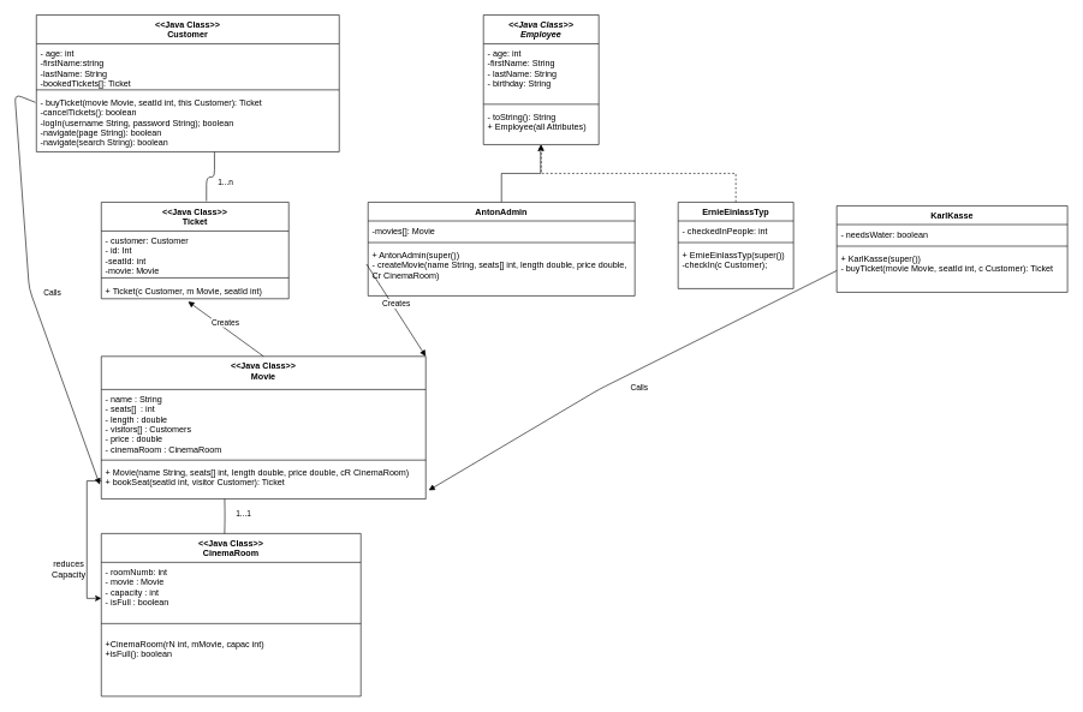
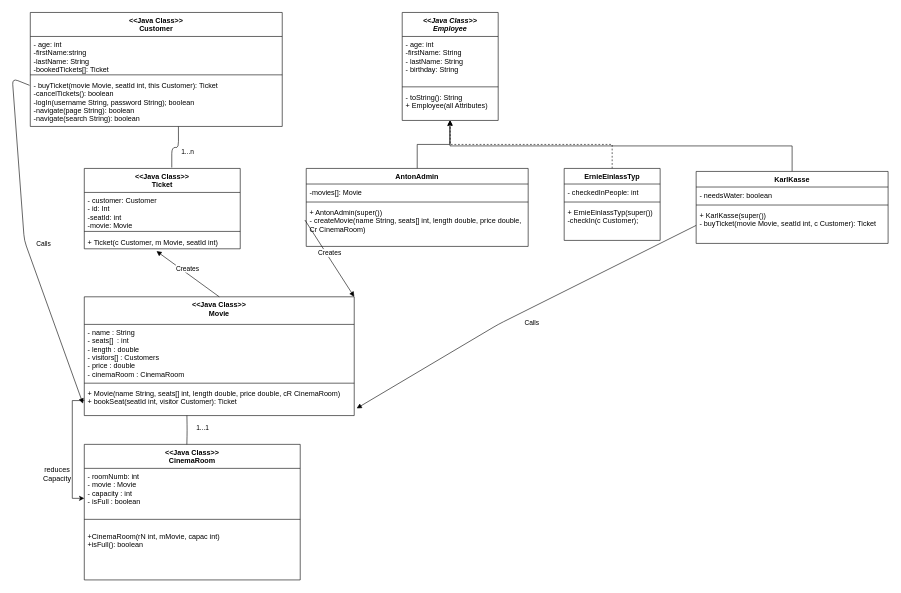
  <mxCell id="0" />
  <mxCell id="1" parent="0" />
  <mxCell id="2" value="&lt;&lt;Java Class&gt;&gt;&#10;Employee&#10;" style="swimlane;fontStyle=3;align=center;verticalAlign=top;childLayout=stackLayout;horizontal=1;startSize=40;horizontalStack=0;resizeParent=1;resizeLast=0;collapsible=1;marginBottom=0;rounded=0;shadow=0;strokeWidth=1;" parent="1" vertex="1"><mxGeometry x="670" y="20" width="160" height="180" as="geometry"><mxRectangle x="120" y="360" width="160" height="26" as="alternateBounds" /></mxGeometry></mxCell>
  <mxCell id="3" value="- age: int&#10;-firstName: String&#10;- lastName: String&#10;- birthday: String&#10;&#10;&#10;" style="text;align=left;verticalAlign=top;spacingLeft=4;spacingRight=4;overflow=hidden;rotatable=0;points=[[0,0.5],[1,0.5]];portConstraint=eastwest;" parent="2" vertex="1"><mxGeometry y="40" width="160" height="80" as="geometry" /></mxCell>
  <mxCell id="4" value="" style="line;html=1;strokeWidth=1;align=left;verticalAlign=middle;spacingTop=-1;spacingLeft=3;spacingRight=3;rotatable=0;labelPosition=right;points=[];portConstraint=eastwest;" parent="2" vertex="1"><mxGeometry y="120" width="160" height="8" as="geometry" /></mxCell>
  <mxCell id="5" value="- toString(): String&#10;+ Employee(all Attributes)&#10;&#10;" style="text;align=left;verticalAlign=top;spacingLeft=4;spacingRight=4;overflow=hidden;rotatable=0;points=[[0,0.5],[1,0.5]];portConstraint=eastwest;" parent="2" vertex="1"><mxGeometry y="128" width="160" height="52" as="geometry" /></mxCell>
  <mxCell id="6" value="&lt;&lt;Java Class&gt;&gt;&#10;Customer&#10;" style="swimlane;fontStyle=1;align=center;verticalAlign=top;childLayout=stackLayout;horizontal=1;startSize=40;horizontalStack=0;resizeParent=1;resizeParentMax=0;resizeLast=0;collapsible=1;marginBottom=0;" parent="1" vertex="1"><mxGeometry x="50" y="20" width="420" height="190" as="geometry" /></mxCell>
  <mxCell id="7" value="- age: int&#10;-firstName:string&#10;-lastName: String&#10;-bookedTickets[]: Ticket&#10;&#10;&#10;" style="text;strokeColor=none;fillColor=none;align=left;verticalAlign=top;spacingLeft=4;spacingRight=4;overflow=hidden;rotatable=0;points=[[0,0.5],[1,0.5]];portConstraint=eastwest;" parent="6" vertex="1"><mxGeometry y="40" width="420" height="60" as="geometry" /></mxCell>
  <mxCell id="8" value="" style="line;strokeWidth=1;fillColor=none;align=left;verticalAlign=middle;spacingTop=-1;spacingLeft=3;spacingRight=3;rotatable=0;labelPosition=right;points=[];portConstraint=eastwest;" parent="6" vertex="1"><mxGeometry y="100" width="420" height="8" as="geometry" /></mxCell>
  <mxCell id="9" value="- buyTicket(movie Movie, seatId int, this Customer): Ticket&#10;-cancelTickets(): boolean&#10;-logIn(username String, password String); boolean&#10;-navigate(page String): boolean&#10;-navigate(search String): boolean&#10;&#10;&#10;&#10;&#10;" style="text;strokeColor=none;fillColor=none;align=left;verticalAlign=top;spacingLeft=4;spacingRight=4;overflow=hidden;rotatable=0;points=[[0,0.5],[1,0.5]];portConstraint=eastwest;" parent="6" vertex="1"><mxGeometry y="108" width="420" height="82" as="geometry" /></mxCell>
  <mxCell id="10" value="&lt;&lt;Java Class&gt;&gt;&#10;Ticket&#10;" style="swimlane;fontStyle=1;align=center;verticalAlign=top;childLayout=stackLayout;horizontal=1;startSize=40;horizontalStack=0;resizeParent=1;resizeParentMax=0;resizeLast=0;collapsible=1;marginBottom=0;" parent="1" vertex="1"><mxGeometry x="140" y="280" width="260" height="134" as="geometry" /></mxCell>
  <mxCell id="11" value="- customer: Customer&#10;- id: Int&#10;-seatId: int&#10;-movie: Movie&#10;&#10;" style="text;strokeColor=none;fillColor=none;align=left;verticalAlign=top;spacingLeft=4;spacingRight=4;overflow=hidden;rotatable=0;points=[[0,0.5],[1,0.5]];portConstraint=eastwest;" parent="10" vertex="1"><mxGeometry y="40" width="260" height="60" as="geometry" /></mxCell>
  <mxCell id="12" value="" style="line;strokeWidth=1;fillColor=none;align=left;verticalAlign=middle;spacingTop=-1;spacingLeft=3;spacingRight=3;rotatable=0;labelPosition=right;points=[];portConstraint=eastwest;" parent="10" vertex="1"><mxGeometry y="100" width="260" height="10" as="geometry" /></mxCell>
  <mxCell id="13" value="+ Ticket(c Customer, m Movie, seatId int)" style="text;strokeColor=none;fillColor=none;align=left;verticalAlign=top;spacingLeft=4;spacingRight=4;overflow=hidden;rotatable=0;points=[[0,0.5],[1,0.5]];portConstraint=eastwest;" parent="10" vertex="1"><mxGeometry y="110" width="260" height="24" as="geometry" /></mxCell>
  <mxCell id="14" value="" style="endArrow=none;html=1;edgeStyle=orthogonalEdgeStyle;entryX=0.588;entryY=1.003;entryDx=0;entryDy=0;entryPerimeter=0;exitX=0.561;exitY=-0.011;exitDx=0;exitDy=0;exitPerimeter=0;" parent="1" source="10" target="9" edge="1"><mxGeometry relative="1" as="geometry"><mxPoint x="250" y="250" as="sourcePoint" /><mxPoint x="410" y="250" as="targetPoint" /></mxGeometry></mxCell>
  <mxCell id="15" value="1...n" style="edgeLabel;resizable=0;html=1;align=left;verticalAlign=bottom;" parent="14" connectable="0" vertex="1"><mxGeometry x="-1" relative="1" as="geometry"><mxPoint x="14" y="-19" as="offset" /></mxGeometry></mxCell>
  <mxCell id="16" style="edgeStyle=orthogonalEdgeStyle;rounded=0;orthogonalLoop=1;jettySize=auto;html=1;exitX=0.5;exitY=0;exitDx=0;exitDy=0;entryX=0.496;entryY=1.012;entryDx=0;entryDy=0;entryPerimeter=0;" parent="1" source="17" target="5" edge="1"><mxGeometry relative="1" as="geometry" /></mxCell>
  <mxCell id="17" value="AntonAdmin" style="swimlane;fontStyle=1;align=center;verticalAlign=top;childLayout=stackLayout;horizontal=1;startSize=26;horizontalStack=0;resizeParent=1;resizeParentMax=0;resizeLast=0;collapsible=1;marginBottom=0;" parent="1" vertex="1"><mxGeometry x="510" y="280" width="370" height="130" as="geometry" /></mxCell>
  <mxCell id="18" value="-movies[]: Movie" style="text;strokeColor=none;fillColor=none;align=left;verticalAlign=top;spacingLeft=4;spacingRight=4;overflow=hidden;rotatable=0;points=[[0,0.5],[1,0.5]];portConstraint=eastwest;" parent="17" vertex="1"><mxGeometry y="26" width="370" height="26" as="geometry" /></mxCell>
  <mxCell id="19" value="" style="line;strokeWidth=1;fillColor=none;align=left;verticalAlign=middle;spacingTop=-1;spacingLeft=3;spacingRight=3;rotatable=0;labelPosition=right;points=[];portConstraint=eastwest;" parent="17" vertex="1"><mxGeometry y="52" width="370" height="8" as="geometry" /></mxCell>
  <mxCell id="20" value="+ AntonAdmin(super())&#10;- createMovie(name String, seats[] int, length double, price double,&#10; Cr CinemaRoom)&#10;&#10;" style="text;strokeColor=none;fillColor=none;align=left;verticalAlign=top;spacingLeft=4;spacingRight=4;overflow=hidden;rotatable=0;points=[[0,0.5],[1,0.5]];portConstraint=eastwest;" parent="17" vertex="1"><mxGeometry y="60" width="370" height="70" as="geometry" /></mxCell>
  <mxCell id="21" style="edgeStyle=orthogonalEdgeStyle;rounded=0;orthogonalLoop=1;jettySize=auto;html=1;exitX=0.5;exitY=0;exitDx=0;exitDy=0;entryX=0.5;entryY=1;entryDx=0;entryDy=0;entryPerimeter=0;dashed=1;" parent="1" source="22" target="5" edge="1"><mxGeometry relative="1" as="geometry"><Array as="points"><mxPoint x="1020" y="240" /><mxPoint x="750" y="240" /></Array></mxGeometry></mxCell>
  <mxCell id="22" value="ErnieEinlassTyp" style="swimlane;fontStyle=1;align=center;verticalAlign=top;childLayout=stackLayout;horizontal=1;startSize=26;horizontalStack=0;resizeParent=1;resizeParentMax=0;resizeLast=0;collapsible=1;marginBottom=0;" parent="1" vertex="1"><mxGeometry x="940" y="280" width="160" height="120" as="geometry" /></mxCell>
  <mxCell id="23" value="- checkedInPeople: int" style="text;strokeColor=none;fillColor=none;align=left;verticalAlign=top;spacingLeft=4;spacingRight=4;overflow=hidden;rotatable=0;points=[[0,0.5],[1,0.5]];portConstraint=eastwest;" parent="22" vertex="1"><mxGeometry y="26" width="160" height="26" as="geometry" /></mxCell>
  <mxCell id="24" value="" style="line;strokeWidth=1;fillColor=none;align=left;verticalAlign=middle;spacingTop=-1;spacingLeft=3;spacingRight=3;rotatable=0;labelPosition=right;points=[];portConstraint=eastwest;" parent="22" vertex="1"><mxGeometry y="52" width="160" height="8" as="geometry" /></mxCell>
  <mxCell id="25" value="+ ErnieEinlassTyp(super())&#10;-checkIn(c Customer);&#10;" style="text;strokeColor=none;fillColor=none;align=left;verticalAlign=top;spacingLeft=4;spacingRight=4;overflow=hidden;rotatable=0;points=[[0,0.5],[1,0.5]];portConstraint=eastwest;" parent="22" vertex="1"><mxGeometry y="60" width="160" height="60" as="geometry" /></mxCell>
  <mxCell id="26" value="&lt;&lt;Java Class&gt;&gt;&#10;Movie&#10;" style="swimlane;fontStyle=1;align=center;verticalAlign=top;childLayout=stackLayout;horizontal=1;startSize=46;horizontalStack=0;resizeParent=1;resizeParentMax=0;resizeLast=0;collapsible=1;marginBottom=0;" parent="1" vertex="1"><mxGeometry x="140" y="494" width="450" height="198" as="geometry" /></mxCell>
  <mxCell id="27" value="- name : String&#10;- seats[]  : int&#10;- length : double&#10;- visitors[] : Customers&#10;- price : double&#10;- cinemaRoom : CinemaRoom&#10;&#10; &#10;" style="text;strokeColor=none;fillColor=none;align=left;verticalAlign=top;spacingLeft=4;spacingRight=4;overflow=hidden;rotatable=0;points=[[0,0.5],[1,0.5]];portConstraint=eastwest;" parent="26" vertex="1"><mxGeometry y="46" width="450" height="94" as="geometry" /></mxCell>
  <mxCell id="28" value="" style="line;strokeWidth=1;fillColor=none;align=left;verticalAlign=middle;spacingTop=-1;spacingLeft=3;spacingRight=3;rotatable=0;labelPosition=right;points=[];portConstraint=eastwest;" parent="26" vertex="1"><mxGeometry y="140" width="450" height="8" as="geometry" /></mxCell>
  <mxCell id="29" value="+ Movie(name String, seats[] int, length double, price double, cR CinemaRoom)&#10;+ bookSeat(seatId int, visitor Customer): Ticket&#10;" style="text;strokeColor=none;fillColor=none;align=left;verticalAlign=top;spacingLeft=4;spacingRight=4;overflow=hidden;rotatable=0;points=[[0,0.5],[1,0.5]];portConstraint=eastwest;" parent="26" vertex="1"><mxGeometry y="148" width="450" height="50" as="geometry" /></mxCell>
  <mxCell id="30" value="Creates" style="html=1;verticalAlign=bottom;endArrow=block;exitX=0.5;exitY=0;exitDx=0;exitDy=0;entryX=0.463;entryY=1.161;entryDx=0;entryDy=0;entryPerimeter=0;" parent="1" source="26" target="13" edge="1"><mxGeometry width="80" relative="1" as="geometry"><mxPoint x="350" y="430" as="sourcePoint" /><mxPoint x="430" y="430" as="targetPoint" /></mxGeometry></mxCell>
  <mxCell id="31" value="Creates" style="html=1;verticalAlign=bottom;endArrow=block;exitX=-0.006;exitY=0.371;exitDx=0;exitDy=0;entryX=1;entryY=0;entryDx=0;entryDy=0;exitPerimeter=0;" parent="1" source="20" target="26" edge="1"><mxGeometry width="80" relative="1" as="geometry"><mxPoint x="574.62" y="490.14" as="sourcePoint" /><mxPoint x="520" y="414.004" as="targetPoint" /></mxGeometry></mxCell>
  <mxCell id="32" value="Calls" style="html=1;verticalAlign=bottom;endArrow=block;exitX=-0.003;exitY=0.164;exitDx=0;exitDy=0;exitPerimeter=0;entryX=-0.005;entryY=0.6;entryDx=0;entryDy=0;entryPerimeter=0;" parent="1" source="9" target="29" edge="1"><mxGeometry x="0.106" y="25" width="80" relative="1" as="geometry"><mxPoint x="104.62" y="326.14" as="sourcePoint" /><mxPoint x="70" y="660" as="targetPoint" /><Array as="points"><mxPoint y="130" x="20" /><mxPoint x="40" y="400" /></Array><mxPoint as="offset" /></mxGeometry></mxCell>
+ <mxCell id="33" style="edgeStyle=orthogonalEdgeStyle;rounded=0;orthogonalLoop=1;jettySize=auto;html=1;exitX=0.5;exitY=0;exitDx=0;exitDy=0;entryX=0.498;entryY=1;entryDx=0;entryDy=0;entryPerimeter=0;" parent="1" source="34" target="5" edge="1"><mxGeometry relative="1" as="geometry" /></mxCell>
  <mxCell id="34" value="KarlKasse" style="swimlane;fontStyle=1;align=center;verticalAlign=top;childLayout=stackLayout;horizontal=1;startSize=26;horizontalStack=0;resizeParent=1;resizeParentMax=0;resizeLast=0;collapsible=1;marginBottom=0;" parent="1" vertex="1"><mxGeometry x="1160" y="285" width="320" height="120" as="geometry" /></mxCell>
  <mxCell id="35" value="- needsWater: boolean" style="text;strokeColor=none;fillColor=none;align=left;verticalAlign=top;spacingLeft=4;spacingRight=4;overflow=hidden;rotatable=0;points=[[0,0.5],[1,0.5]];portConstraint=eastwest;" parent="34" vertex="1"><mxGeometry y="26" width="320" height="26" as="geometry" /></mxCell>
  <mxCell id="36" value="" style="line;strokeWidth=1;fillColor=none;align=left;verticalAlign=middle;spacingTop=-1;spacingLeft=3;spacingRight=3;rotatable=0;labelPosition=right;points=[];portConstraint=eastwest;" parent="34" vertex="1"><mxGeometry y="52" width="320" height="8" as="geometry" /></mxCell>
  <mxCell id="37" value="+ KarlKasse(super())&#10;- buyTicket(movie Movie, seatId int, c Customer): Ticket&#10;" style="text;strokeColor=none;fillColor=none;align=left;verticalAlign=top;spacingLeft=4;spacingRight=4;overflow=hidden;rotatable=0;points=[[0,0.5],[1,0.5]];portConstraint=eastwest;" parent="34" vertex="1"><mxGeometry y="60" width="320" height="60" as="geometry" /></mxCell>
  <mxCell id="38" value="Calls" style="html=1;verticalAlign=bottom;endArrow=block;exitX=0;exitY=0.5;exitDx=0;exitDy=0;entryX=1.009;entryY=0.76;entryDx=0;entryDy=0;entryPerimeter=0;" parent="1" source="37" target="29" edge="1"><mxGeometry x="-0.003" y="31" width="80" relative="1" as="geometry"><mxPoint x="517.9" y="375.97" as="sourcePoint" /><mxPoint x="500" y="504" as="targetPoint" /><Array as="points"><mxPoint x="830" y="540" /></Array><mxPoint x="-1" as="offset" /></mxGeometry></mxCell>
  <mxCell id="39" value="&lt;&lt;Java Class&gt;&gt;&#10;CinemaRoom&#10;" style="swimlane;fontStyle=1;align=center;verticalAlign=top;childLayout=stackLayout;horizontal=1;startSize=40;horizontalStack=0;resizeParent=1;resizeParentMax=0;resizeLast=0;collapsible=1;marginBottom=0;" parent="1" vertex="1"><mxGeometry x="140" y="740" width="360" height="226" as="geometry" /></mxCell>
  <mxCell id="40" value="- roomNumb: int&#10;- movie : Movie&#10;- capacity : int&#10;- isFull : boolean&#10;" style="text;strokeColor=none;fillColor=none;align=left;verticalAlign=top;spacingLeft=4;spacingRight=4;overflow=hidden;rotatable=0;points=[[0,0.5],[1,0.5]];portConstraint=eastwest;" parent="39" vertex="1"><mxGeometry y="40" width="360" height="70" as="geometry" /></mxCell>
  <mxCell id="41" value="" style="line;strokeWidth=1;fillColor=none;align=left;verticalAlign=middle;spacingTop=-1;spacingLeft=3;spacingRight=3;rotatable=0;labelPosition=right;points=[];portConstraint=eastwest;" parent="39" vertex="1"><mxGeometry y="110" width="360" height="30" as="geometry" /></mxCell>
  <mxCell id="42" value="+CinemaRoom(rN int, mMovie, capac int)&#10;+isFull(): boolean&#10;" style="text;strokeColor=none;fillColor=none;align=left;verticalAlign=top;spacingLeft=4;spacingRight=4;overflow=hidden;rotatable=0;points=[[0,0.5],[1,0.5]];portConstraint=eastwest;" parent="39" vertex="1"><mxGeometry y="140" width="360" height="86" as="geometry" /></mxCell>
  <mxCell id="43" style="edgeStyle=orthogonalEdgeStyle;rounded=0;orthogonalLoop=1;jettySize=auto;html=1;entryX=0;entryY=0.714;entryDx=0;entryDy=0;entryPerimeter=0;" parent="1" source="29" target="40" edge="1"><mxGeometry relative="1" as="geometry" /></mxCell>
  <mxCell id="44" value="&lt;div&gt;reduces&lt;/div&gt;&lt;div&gt;Capacity&lt;br&gt;&lt;/div&gt;" style="text;html=1;strokeColor=none;fillColor=none;align=center;verticalAlign=middle;whiteSpace=wrap;rounded=0;" parent="1" vertex="1"><mxGeometry x="60" y="770" width="70" height="40" as="geometry" /></mxCell>
  <mxCell id="45" value="" style="endArrow=none;html=1;edgeStyle=orthogonalEdgeStyle;entryX=0.588;entryY=1.003;entryDx=0;entryDy=0;entryPerimeter=0;" parent="1" edge="1"><mxGeometry relative="1" as="geometry"><mxPoint x="311" y="740" as="sourcePoint" /><mxPoint x="311.1" y="691.996" as="targetPoint" /></mxGeometry></mxCell>
  <mxCell id="46" value="1...1" style="edgeLabel;resizable=0;html=1;align=left;verticalAlign=bottom;" parent="45" connectable="0" vertex="1"><mxGeometry x="-1" relative="1" as="geometry"><mxPoint x="14" y="-19" as="offset" /></mxGeometry></mxCell>
